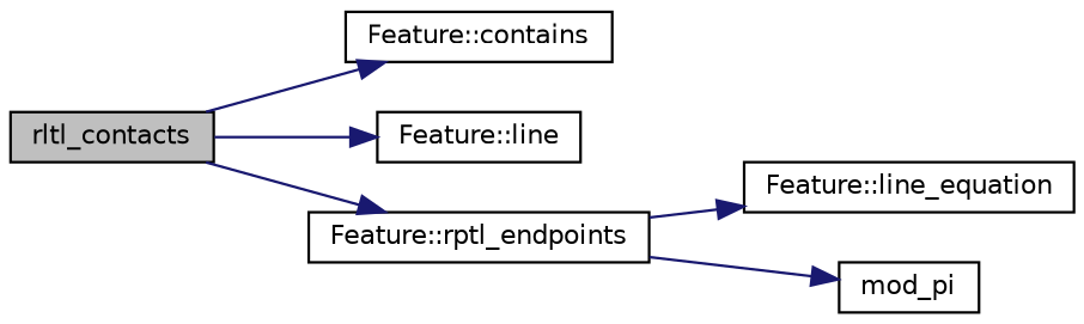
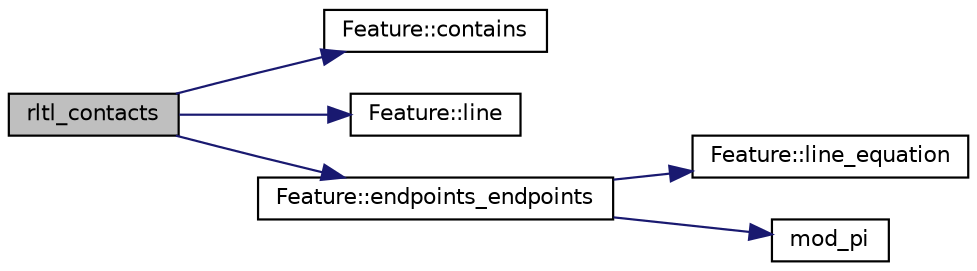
  digraph {
    rankdir=LR
    node [color=black fillcolor=white fontname=Helvetica fontsize=10 shape=record style=filled]
    edge [color=midnightblue fontname=Helvetica fontsize=10 labelfontname=Helvetica labelfontsize=10 style=solid]
    n1 [fillcolor=grey75 fontcolor=black height=0.2 label=rltl_contacts width=0.4]
    n2 [height=0.2 label="Feature::contains" width=0.4]
    n3 [height=0.2 label="Feature::line" width=0.4]
-   n4 [height=0.2 label="Feature::rptl_endpoints" width=0.4]
+   n4 [height=0.2 label="Feature::endpoints_endpoints" width=0.4]
    n5 [height=0.2 label="Feature::line_equation" width=0.4]
    n6 [height=0.2 label=mod_pi width=0.4]
    n1 -> n2
    n1 -> n3
    n1 -> n4
    n4 -> n5
    n4 -> n6
  }
